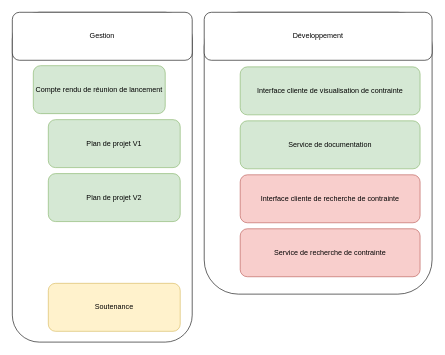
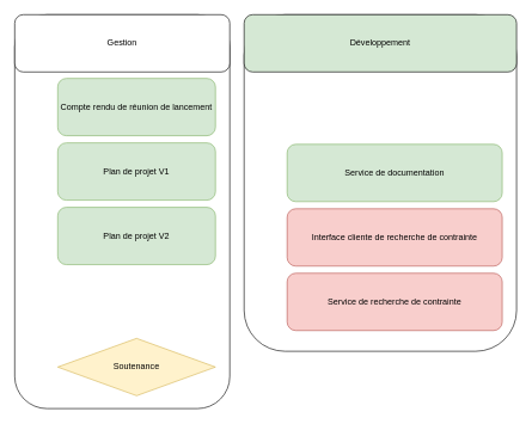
  <mxCell id="0" />
  <mxCell id="1" parent="0" />
  <mxCell id="2" value="" style="rounded=1;whiteSpace=wrap;html=1;" vertex="1" parent="1"><mxGeometry x="340" y="20" width="380" height="470" as="geometry" /></mxCell>
  <mxCell id="3" value="" style="rounded=1;whiteSpace=wrap;html=1;" vertex="1" parent="1"><mxGeometry x="20" y="20" width="300" height="550" as="geometry" /></mxCell>
  <mxCell id="4" value="Gestion" style="rounded=1;whiteSpace=wrap;html=1;" vertex="1" parent="1"><mxGeometry x="20" y="20" width="300" height="80" as="geometry" /></mxCell>
- <mxCell id="5" value="Compte rendu de réunion de lancement" style="rounded=1;whiteSpace=wrap;html=1;fillColor=#d5e8d4;strokeColor=#82b366;" vertex="1" parent="1"><mxGeometry x="55" y="109" width="220" height="80" as="geometry" /></mxCell>
+ <mxCell id="5" value="Compte rendu de réunion de lancement" style="rounded=1;whiteSpace=wrap;html=1;fillColor=#d5e8d4;strokeColor=#82b366;" vertex="1" parent="1"><mxGeometry x="80" y="109" width="220" height="80" as="geometry" /></mxCell>
  <mxCell id="6" value="Plan de projet V1" style="rounded=1;whiteSpace=wrap;html=1;fillColor=#d5e8d4;strokeColor=#82b366;" vertex="1" parent="1"><mxGeometry x="80" y="199" width="220" height="80" as="geometry" /></mxCell>
  <mxCell id="7" value="Plan de projet V2" style="rounded=1;whiteSpace=wrap;html=1;fillColor=#d5e8d4;strokeColor=#82b366;" vertex="1" parent="1"><mxGeometry x="80" y="289" width="220" height="80" as="geometry" /></mxCell>
- <mxCell id="8" value="Développement" style="rounded=1;whiteSpace=wrap;html=1;" vertex="1" parent="1"><mxGeometry x="340" y="20" width="380" height="80" as="geometry" /></mxCell>
- <mxCell id="9" value="Interface cliente de visualisation de contrainte" style="rounded=1;whiteSpace=wrap;html=1;fillColor=#d5e8d4;strokeColor=#82b366;" vertex="1" parent="1"><mxGeometry x="400" y="111" width="300" height="80" as="geometry" /></mxCell>
+ <mxCell id="8" value="Développement" style="rounded=1;whiteSpace=wrap;html=1;fillColor=#d5e8d4;" vertex="1" parent="1"><mxGeometry x="340" y="20" width="380" height="80" as="geometry" /></mxCell>
  <mxCell id="10" value="Service de documentation" style="rounded=1;whiteSpace=wrap;html=1;fillColor=#d5e8d4;strokeColor=#82b366;" vertex="1" parent="1"><mxGeometry x="400" y="201" width="300" height="80" as="geometry" /></mxCell>
- <mxCell id="11" value="Soutenance" style="rounded=1;whiteSpace=wrap;html=1;fillColor=#fff2cc;strokeColor=#d6b656;" vertex="1" parent="1"><mxGeometry x="80" y="472" width="220" height="80" as="geometry" /></mxCell>
+ <mxCell id="11" value="Soutenance" style="rhombus;whiteSpace=wrap;html=1;fillColor=#fff2cc;strokeColor=#d6b656;" vertex="1" parent="1"><mxGeometry x="80" y="472" width="220" height="80" as="geometry" /></mxCell>
  <mxCell id="12" value="Interface cliente de recherche de contrainte" style="rounded=1;whiteSpace=wrap;html=1;fillColor=#f8cecc;strokeColor=#b85450;" vertex="1" parent="1"><mxGeometry x="400" y="291" width="300" height="80" as="geometry" /></mxCell>
  <mxCell id="13" value="Service de recherche de contrainte" style="rounded=1;whiteSpace=wrap;html=1;fillColor=#f8cecc;strokeColor=#b85450;" vertex="1" parent="1"><mxGeometry x="400" y="381" width="300" height="80" as="geometry" /></mxCell>
